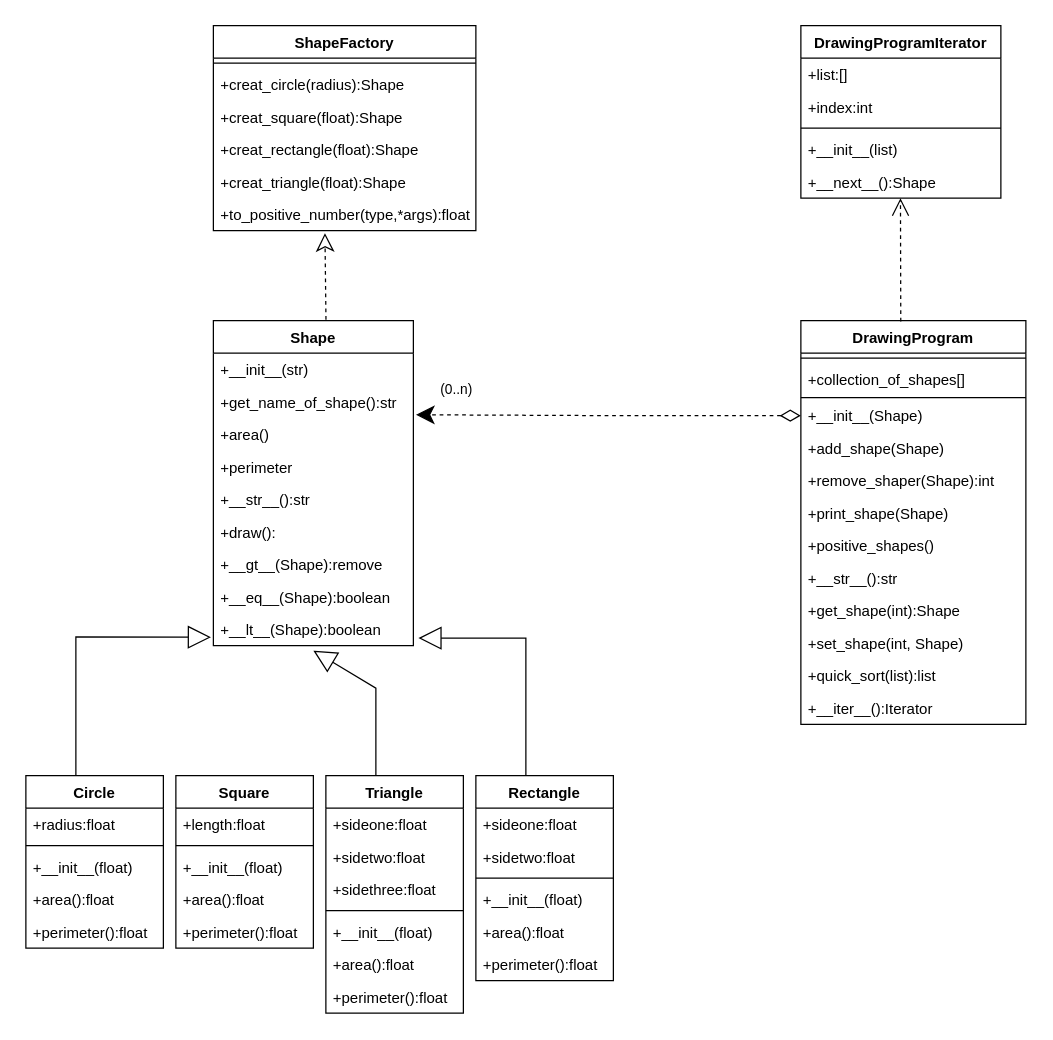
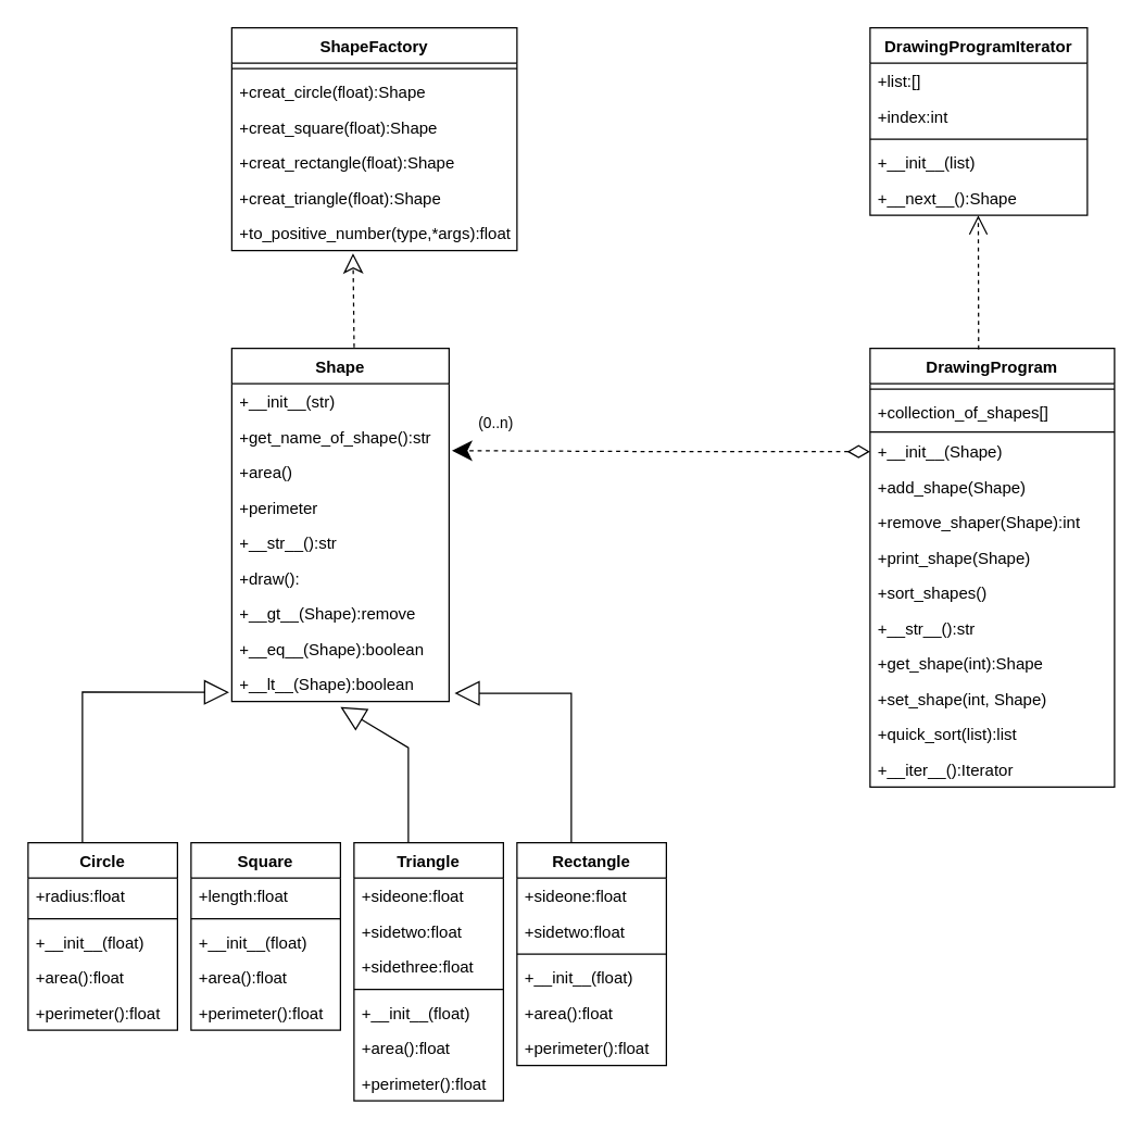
  <mxCell id="0" />
  <mxCell id="1" parent="0" />
  <mxCell id="2" value="Shape" style="swimlane;fontStyle=1;align=center;verticalAlign=top;childLayout=stackLayout;horizontal=1;startSize=26;horizontalStack=0;resizeParent=1;resizeParentMax=0;resizeLast=0;collapsible=1;marginBottom=0;" parent="1" vertex="1"><mxGeometry x="170" y="256" width="160" height="260" as="geometry" /></mxCell>
  <mxCell id="3" value="+__init__(str)" style="text;strokeColor=none;fillColor=none;align=left;verticalAlign=top;spacingLeft=4;spacingRight=4;overflow=hidden;rotatable=0;points=[[0,0.5],[1,0.5]];portConstraint=eastwest;" parent="2" vertex="1"><mxGeometry y="26" width="160" height="26" as="geometry" /></mxCell>
  <mxCell id="4" value="+get_name_of_shape():str" style="text;strokeColor=none;fillColor=none;align=left;verticalAlign=top;spacingLeft=4;spacingRight=4;overflow=hidden;rotatable=0;points=[[0,0.5],[1,0.5]];portConstraint=eastwest;" parent="2" vertex="1"><mxGeometry y="52" width="160" height="26" as="geometry" /></mxCell>
  <mxCell id="5" value="+area()" style="text;strokeColor=none;fillColor=none;align=left;verticalAlign=top;spacingLeft=4;spacingRight=4;overflow=hidden;rotatable=0;points=[[0,0.5],[1,0.5]];portConstraint=eastwest;" parent="2" vertex="1"><mxGeometry y="78" width="160" height="26" as="geometry" /></mxCell>
  <mxCell id="6" value="+perimeter" style="text;strokeColor=none;fillColor=none;align=left;verticalAlign=top;spacingLeft=4;spacingRight=4;overflow=hidden;rotatable=0;points=[[0,0.5],[1,0.5]];portConstraint=eastwest;" parent="2" vertex="1"><mxGeometry y="104" width="160" height="26" as="geometry" /></mxCell>
  <mxCell id="7" value="+__str__():str" style="text;strokeColor=none;fillColor=none;align=left;verticalAlign=top;spacingLeft=4;spacingRight=4;overflow=hidden;rotatable=0;points=[[0,0.5],[1,0.5]];portConstraint=eastwest;" parent="2" vertex="1"><mxGeometry y="130" width="160" height="26" as="geometry" /></mxCell>
  <mxCell id="8" value="+draw():" style="text;strokeColor=none;fillColor=none;align=left;verticalAlign=top;spacingLeft=4;spacingRight=4;overflow=hidden;rotatable=0;points=[[0,0.5],[1,0.5]];portConstraint=eastwest;" parent="2" vertex="1"><mxGeometry y="156" width="160" height="26" as="geometry" /></mxCell>
  <mxCell id="9" value="+__gt__(Shape):remove" style="text;strokeColor=none;fillColor=none;align=left;verticalAlign=top;spacingLeft=4;spacingRight=4;overflow=hidden;rotatable=0;points=[[0,0.5],[1,0.5]];portConstraint=eastwest;" parent="2" vertex="1"><mxGeometry y="182" width="160" height="26" as="geometry" /></mxCell>
  <mxCell id="10" value="+__eq__(Shape):boolean" style="text;strokeColor=none;fillColor=none;align=left;verticalAlign=top;spacingLeft=4;spacingRight=4;overflow=hidden;rotatable=0;points=[[0,0.5],[1,0.5]];portConstraint=eastwest;" parent="2" vertex="1"><mxGeometry y="208" width="160" height="26" as="geometry" /></mxCell>
  <mxCell id="11" value="+__lt__(Shape):boolean" style="text;strokeColor=none;fillColor=none;align=left;verticalAlign=top;spacingLeft=4;spacingRight=4;overflow=hidden;rotatable=0;points=[[0,0.5],[1,0.5]];portConstraint=eastwest;" parent="2" vertex="1"><mxGeometry y="234" width="160" height="26" as="geometry" /></mxCell>
  <mxCell id="12" value="DrawingProgram" style="swimlane;fontStyle=1;align=center;verticalAlign=top;childLayout=stackLayout;horizontal=1;startSize=26;horizontalStack=0;resizeParent=1;resizeParentMax=0;resizeLast=0;collapsible=1;marginBottom=0;fillColor=default;gradientColor=none;" parent="1" vertex="1"><mxGeometry x="640" y="256" width="180" height="323" as="geometry" /></mxCell>
  <mxCell id="13" value="" style="line;strokeWidth=1;fillColor=none;align=left;verticalAlign=middle;spacingTop=-1;spacingLeft=3;spacingRight=3;rotatable=0;labelPosition=right;points=[];portConstraint=eastwest;" parent="12" vertex="1"><mxGeometry y="26" width="180" height="8" as="geometry" /></mxCell>
  <mxCell id="14" value="+collection_of_shapes[]" style="text;strokeColor=none;fillColor=none;align=left;verticalAlign=top;spacingLeft=4;spacingRight=4;overflow=hidden;rotatable=0;points=[[0,0.5],[1,0.5]];portConstraint=eastwest;" parent="12" vertex="1"><mxGeometry y="34" width="180" height="26" as="geometry" /></mxCell>
  <mxCell id="15" value="" style="line;strokeWidth=1;fillColor=none;align=left;verticalAlign=middle;spacingTop=-1;spacingLeft=3;spacingRight=3;rotatable=0;labelPosition=right;points=[];portConstraint=eastwest;" parent="12" vertex="1"><mxGeometry y="60" width="180" height="3" as="geometry" /></mxCell>
  <mxCell id="16" value="+__init__(Shape)" style="text;strokeColor=none;fillColor=none;align=left;verticalAlign=top;spacingLeft=4;spacingRight=4;overflow=hidden;rotatable=0;points=[[0,0.5],[1,0.5]];portConstraint=eastwest;" parent="12" vertex="1"><mxGeometry y="63" width="180" height="26" as="geometry" /></mxCell>
  <mxCell id="17" value="+add_shape(Shape)" style="text;strokeColor=none;fillColor=none;align=left;verticalAlign=top;spacingLeft=4;spacingRight=4;overflow=hidden;rotatable=0;points=[[0,0.5],[1,0.5]];portConstraint=eastwest;" parent="12" vertex="1"><mxGeometry y="89" width="180" height="26" as="geometry" /></mxCell>
  <mxCell id="18" value="+remove_shaper(Shape):int" style="text;strokeColor=none;fillColor=none;align=left;verticalAlign=top;spacingLeft=4;spacingRight=4;overflow=hidden;rotatable=0;points=[[0,0.5],[1,0.5]];portConstraint=eastwest;" parent="12" vertex="1"><mxGeometry y="115" width="180" height="26" as="geometry" /></mxCell>
  <mxCell id="19" value="+print_shape(Shape)" style="text;strokeColor=none;fillColor=none;align=left;verticalAlign=top;spacingLeft=4;spacingRight=4;overflow=hidden;rotatable=0;points=[[0,0.5],[1,0.5]];portConstraint=eastwest;" parent="12" vertex="1"><mxGeometry y="141" width="180" height="26" as="geometry" /></mxCell>
- <mxCell id="20" value="+positive_shapes()" style="text;strokeColor=none;fillColor=none;align=left;verticalAlign=top;spacingLeft=4;spacingRight=4;overflow=hidden;rotatable=0;points=[[0,0.5],[1,0.5]];portConstraint=eastwest;" parent="12" vertex="1"><mxGeometry y="167" width="180" height="26" as="geometry" /></mxCell>
+ <mxCell id="20" value="+sort_shapes()" style="text;strokeColor=none;fillColor=none;align=left;verticalAlign=top;spacingLeft=4;spacingRight=4;overflow=hidden;rotatable=0;points=[[0,0.5],[1,0.5]];portConstraint=eastwest;" parent="12" vertex="1"><mxGeometry y="167" width="180" height="26" as="geometry" /></mxCell>
  <mxCell id="21" value="+__str__():str" style="text;strokeColor=none;fillColor=none;align=left;verticalAlign=top;spacingLeft=4;spacingRight=4;overflow=hidden;rotatable=0;points=[[0,0.5],[1,0.5]];portConstraint=eastwest;" parent="12" vertex="1"><mxGeometry y="193" width="180" height="26" as="geometry" /></mxCell>
  <mxCell id="22" value="+get_shape(int):Shape" style="text;strokeColor=none;fillColor=none;align=left;verticalAlign=top;spacingLeft=4;spacingRight=4;overflow=hidden;rotatable=0;points=[[0,0.5],[1,0.5]];portConstraint=eastwest;" parent="12" vertex="1"><mxGeometry y="219" width="180" height="26" as="geometry" /></mxCell>
  <mxCell id="23" value="+set_shape(int, Shape)" style="text;strokeColor=none;fillColor=none;align=left;verticalAlign=top;spacingLeft=4;spacingRight=4;overflow=hidden;rotatable=0;points=[[0,0.5],[1,0.5]];portConstraint=eastwest;" parent="12" vertex="1"><mxGeometry y="245" width="180" height="26" as="geometry" /></mxCell>
  <mxCell id="24" value="+quick_sort(list):list" style="text;strokeColor=none;fillColor=none;align=left;verticalAlign=top;spacingLeft=4;spacingRight=4;overflow=hidden;rotatable=0;points=[[0,0.5],[1,0.5]];portConstraint=eastwest;" parent="12" vertex="1"><mxGeometry y="271" width="180" height="26" as="geometry" /></mxCell>
  <mxCell id="25" value="+__iter__():Iterator" style="text;strokeColor=none;fillColor=none;align=left;verticalAlign=top;spacingLeft=4;spacingRight=4;overflow=hidden;rotatable=0;points=[[0,0.5],[1,0.5]];portConstraint=eastwest;" parent="12" vertex="1"><mxGeometry y="297" width="180" height="26" as="geometry" /></mxCell>
  <mxCell id="26" value="Circle" style="swimlane;fontStyle=1;align=center;verticalAlign=top;childLayout=stackLayout;horizontal=1;startSize=26;horizontalStack=0;resizeParent=1;resizeParentMax=0;resizeLast=0;collapsible=1;marginBottom=0;" parent="1" vertex="1"><mxGeometry y="620" width="110" height="138" as="geometry" x="20" /></mxCell>
  <mxCell id="27" value="+radius:float" style="text;strokeColor=none;fillColor=none;align=left;verticalAlign=top;spacingLeft=4;spacingRight=4;overflow=hidden;rotatable=0;points=[[0,0.5],[1,0.5]];portConstraint=eastwest;" parent="26" vertex="1"><mxGeometry y="26" width="110" height="26" as="geometry" /></mxCell>
  <mxCell id="28" value="" style="line;strokeWidth=1;fillColor=none;align=left;verticalAlign=middle;spacingTop=-1;spacingLeft=3;spacingRight=3;rotatable=0;labelPosition=right;points=[];portConstraint=eastwest;" parent="26" vertex="1"><mxGeometry y="52" width="110" height="8" as="geometry" /></mxCell>
  <mxCell id="29" value="+__init__(float)" style="text;strokeColor=none;fillColor=none;align=left;verticalAlign=top;spacingLeft=4;spacingRight=4;overflow=hidden;rotatable=0;points=[[0,0.5],[1,0.5]];portConstraint=eastwest;" parent="26" vertex="1"><mxGeometry y="60" width="110" height="26" as="geometry" /></mxCell>
  <mxCell id="30" value="+area():float" style="text;strokeColor=none;fillColor=none;align=left;verticalAlign=top;spacingLeft=4;spacingRight=4;overflow=hidden;rotatable=0;points=[[0,0.5],[1,0.5]];portConstraint=eastwest;" parent="26" vertex="1"><mxGeometry y="86" width="110" height="26" as="geometry" /></mxCell>
  <mxCell id="31" value="+perimeter():float" style="text;strokeColor=none;fillColor=none;align=left;verticalAlign=top;spacingLeft=4;spacingRight=4;overflow=hidden;rotatable=0;points=[[0,0.5],[1,0.5]];portConstraint=eastwest;" parent="26" vertex="1"><mxGeometry y="112" width="110" height="26" as="geometry" /></mxCell>
  <mxCell id="32" value="" style="endArrow=block;endSize=16;endFill=0;html=1;rounded=0;entryX=-0.012;entryY=0.744;entryDx=0;entryDy=0;entryPerimeter=0;" parent="1" target="11" edge="1"><mxGeometry width="160" relative="1" as="geometry"><mxPoint x="60" y="620" as="sourcePoint" /><mxPoint x="520" y="290" as="targetPoint" /><Array as="points"><mxPoint x="60" y="509" /></Array></mxGeometry></mxCell>
  <mxCell id="33" value="Square" style="swimlane;fontStyle=1;align=center;verticalAlign=top;childLayout=stackLayout;horizontal=1;startSize=26;horizontalStack=0;resizeParent=1;resizeParentMax=0;resizeLast=0;collapsible=1;marginBottom=0;" parent="1" vertex="1"><mxGeometry x="140" y="620" width="110" height="138" as="geometry" /></mxCell>
  <mxCell id="34" value="+length:float" style="text;strokeColor=none;fillColor=none;align=left;verticalAlign=top;spacingLeft=4;spacingRight=4;overflow=hidden;rotatable=0;points=[[0,0.5],[1,0.5]];portConstraint=eastwest;" parent="33" vertex="1"><mxGeometry y="26" width="110" height="26" as="geometry" /></mxCell>
  <mxCell id="35" value="" style="line;strokeWidth=1;fillColor=none;align=left;verticalAlign=middle;spacingTop=-1;spacingLeft=3;spacingRight=3;rotatable=0;labelPosition=right;points=[];portConstraint=eastwest;" parent="33" vertex="1"><mxGeometry y="52" width="110" height="8" as="geometry" /></mxCell>
  <mxCell id="36" value="+__init__(float)" style="text;strokeColor=none;fillColor=none;align=left;verticalAlign=top;spacingLeft=4;spacingRight=4;overflow=hidden;rotatable=0;points=[[0,0.5],[1,0.5]];portConstraint=eastwest;" parent="33" vertex="1"><mxGeometry y="60" width="110" height="26" as="geometry" /></mxCell>
  <mxCell id="37" value="+area():float" style="text;strokeColor=none;fillColor=none;align=left;verticalAlign=top;spacingLeft=4;spacingRight=4;overflow=hidden;rotatable=0;points=[[0,0.5],[1,0.5]];portConstraint=eastwest;" parent="33" vertex="1"><mxGeometry y="86" width="110" height="26" as="geometry" /></mxCell>
  <mxCell id="38" value="+perimeter():float" style="text;strokeColor=none;fillColor=none;align=left;verticalAlign=top;spacingLeft=4;spacingRight=4;overflow=hidden;rotatable=0;points=[[0,0.5],[1,0.5]];portConstraint=eastwest;" parent="33" vertex="1"><mxGeometry y="112" width="110" height="26" as="geometry" /></mxCell>
  <mxCell id="39" value="Rectangle" style="swimlane;fontStyle=1;align=center;verticalAlign=top;childLayout=stackLayout;horizontal=1;startSize=26;horizontalStack=0;resizeParent=1;resizeParentMax=0;resizeLast=0;collapsible=1;marginBottom=0;" parent="1" vertex="1"><mxGeometry x="380" y="620" width="110" height="164" as="geometry" /></mxCell>
  <mxCell id="40" value="+sideone:float" style="text;strokeColor=none;fillColor=none;align=left;verticalAlign=top;spacingLeft=4;spacingRight=4;overflow=hidden;rotatable=0;points=[[0,0.5],[1,0.5]];portConstraint=eastwest;" parent="39" vertex="1"><mxGeometry y="26" width="110" height="26" as="geometry" /></mxCell>
  <mxCell id="41" value="+sidetwo:float" style="text;strokeColor=none;fillColor=none;align=left;verticalAlign=top;spacingLeft=4;spacingRight=4;overflow=hidden;rotatable=0;points=[[0,0.5],[1,0.5]];portConstraint=eastwest;" parent="39" vertex="1"><mxGeometry y="52" width="110" height="26" as="geometry" /></mxCell>
  <mxCell id="42" value="" style="line;strokeWidth=1;fillColor=none;align=left;verticalAlign=middle;spacingTop=-1;spacingLeft=3;spacingRight=3;rotatable=0;labelPosition=right;points=[];portConstraint=eastwest;" parent="39" vertex="1"><mxGeometry y="78" width="110" height="8" as="geometry" /></mxCell>
  <mxCell id="43" value="+__init__(float)" style="text;strokeColor=none;fillColor=none;align=left;verticalAlign=top;spacingLeft=4;spacingRight=4;overflow=hidden;rotatable=0;points=[[0,0.5],[1,0.5]];portConstraint=eastwest;" parent="39" vertex="1"><mxGeometry y="86" width="110" height="26" as="geometry" /></mxCell>
  <mxCell id="44" value="+area():float" style="text;strokeColor=none;fillColor=none;align=left;verticalAlign=top;spacingLeft=4;spacingRight=4;overflow=hidden;rotatable=0;points=[[0,0.5],[1,0.5]];portConstraint=eastwest;" parent="39" vertex="1"><mxGeometry y="112" width="110" height="26" as="geometry" /></mxCell>
  <mxCell id="45" value="+perimeter():float" style="text;strokeColor=none;fillColor=none;align=left;verticalAlign=top;spacingLeft=4;spacingRight=4;overflow=hidden;rotatable=0;points=[[0,0.5],[1,0.5]];portConstraint=eastwest;" parent="39" vertex="1"><mxGeometry y="138" width="110" height="26" as="geometry" /></mxCell>
  <mxCell id="46" value="Triangle" style="swimlane;fontStyle=1;align=center;verticalAlign=top;childLayout=stackLayout;horizontal=1;startSize=26;horizontalStack=0;resizeParent=1;resizeParentMax=0;resizeLast=0;collapsible=1;marginBottom=0;" parent="1" vertex="1"><mxGeometry x="260" y="620" width="110" height="190" as="geometry" /></mxCell>
  <mxCell id="47" value="+sideone:float" style="text;strokeColor=none;fillColor=none;align=left;verticalAlign=top;spacingLeft=4;spacingRight=4;overflow=hidden;rotatable=0;points=[[0,0.5],[1,0.5]];portConstraint=eastwest;" parent="46" vertex="1"><mxGeometry y="26" width="110" height="26" as="geometry" /></mxCell>
  <mxCell id="48" value="+sidetwo:float" style="text;strokeColor=none;fillColor=none;align=left;verticalAlign=top;spacingLeft=4;spacingRight=4;overflow=hidden;rotatable=0;points=[[0,0.5],[1,0.5]];portConstraint=eastwest;" parent="46" vertex="1"><mxGeometry y="52" width="110" height="26" as="geometry" /></mxCell>
  <mxCell id="49" value="+sidethree:float" style="text;strokeColor=none;fillColor=none;align=left;verticalAlign=top;spacingLeft=4;spacingRight=4;overflow=hidden;rotatable=0;points=[[0,0.5],[1,0.5]];portConstraint=eastwest;" parent="46" vertex="1"><mxGeometry y="78" width="110" height="26" as="geometry" /></mxCell>
  <mxCell id="50" value="" style="line;strokeWidth=1;fillColor=none;align=left;verticalAlign=middle;spacingTop=-1;spacingLeft=3;spacingRight=3;rotatable=0;labelPosition=right;points=[];portConstraint=eastwest;" parent="46" vertex="1"><mxGeometry y="104" width="110" height="8" as="geometry" /></mxCell>
  <mxCell id="51" value="+__init__(float)" style="text;strokeColor=none;fillColor=none;align=left;verticalAlign=top;spacingLeft=4;spacingRight=4;overflow=hidden;rotatable=0;points=[[0,0.5],[1,0.5]];portConstraint=eastwest;" parent="46" vertex="1"><mxGeometry y="112" width="110" height="26" as="geometry" /></mxCell>
  <mxCell id="52" value="+area():float" style="text;strokeColor=none;fillColor=none;align=left;verticalAlign=top;spacingLeft=4;spacingRight=4;overflow=hidden;rotatable=0;points=[[0,0.5],[1,0.5]];portConstraint=eastwest;" parent="46" vertex="1"><mxGeometry y="138" width="110" height="26" as="geometry" /></mxCell>
  <mxCell id="53" value="+perimeter():float" style="text;strokeColor=none;fillColor=none;align=left;verticalAlign=top;spacingLeft=4;spacingRight=4;overflow=hidden;rotatable=0;points=[[0,0.5],[1,0.5]];portConstraint=eastwest;" parent="46" vertex="1"><mxGeometry y="164" width="110" height="26" as="geometry" /></mxCell>
  <mxCell id="54" value="ShapeFactory" style="swimlane;fontStyle=1;align=center;verticalAlign=top;childLayout=stackLayout;horizontal=1;startSize=26;horizontalStack=0;resizeParent=1;resizeParentMax=0;resizeLast=0;collapsible=1;marginBottom=0;" parent="1" vertex="1"><mxGeometry x="170" y="20" width="210" height="164" as="geometry" /></mxCell>
  <mxCell id="55" value="" style="line;strokeWidth=1;fillColor=none;align=left;verticalAlign=middle;spacingTop=-1;spacingLeft=3;spacingRight=3;rotatable=0;labelPosition=right;points=[];portConstraint=eastwest;" parent="54" vertex="1"><mxGeometry y="26" width="210" height="8" as="geometry" /></mxCell>
- <mxCell id="56" value="+creat_circle(radius):Shape" style="text;strokeColor=none;fillColor=none;align=left;verticalAlign=top;spacingLeft=4;spacingRight=4;overflow=hidden;rotatable=0;points=[[0,0.5],[1,0.5]];portConstraint=eastwest;" parent="54" vertex="1"><mxGeometry y="34" width="210" height="26" as="geometry" /></mxCell>
+ <mxCell id="56" value="+creat_circle(float):Shape" style="text;strokeColor=none;fillColor=none;align=left;verticalAlign=top;spacingLeft=4;spacingRight=4;overflow=hidden;rotatable=0;points=[[0,0.5],[1,0.5]];portConstraint=eastwest;" parent="54" vertex="1"><mxGeometry y="34" width="210" height="26" as="geometry" /></mxCell>
  <mxCell id="57" value="+creat_square(float):Shape" style="text;strokeColor=none;fillColor=none;align=left;verticalAlign=top;spacingLeft=4;spacingRight=4;overflow=hidden;rotatable=0;points=[[0,0.5],[1,0.5]];portConstraint=eastwest;" parent="54" vertex="1"><mxGeometry y="60" width="210" height="26" as="geometry" /></mxCell>
  <mxCell id="58" value="+creat_rectangle(float):Shape" style="text;strokeColor=none;fillColor=none;align=left;verticalAlign=top;spacingLeft=4;spacingRight=4;overflow=hidden;rotatable=0;points=[[0,0.5],[1,0.5]];portConstraint=eastwest;" parent="54" vertex="1"><mxGeometry y="86" width="210" height="26" as="geometry" /></mxCell>
  <mxCell id="59" value="+creat_triangle(float):Shape" style="text;strokeColor=none;fillColor=none;align=left;verticalAlign=top;spacingLeft=4;spacingRight=4;overflow=hidden;rotatable=0;points=[[0,0.5],[1,0.5]];portConstraint=eastwest;" parent="54" vertex="1"><mxGeometry y="112" width="210" height="26" as="geometry" /></mxCell>
  <mxCell id="60" value="+to_positive_number(type,*args):float" style="text;strokeColor=none;fillColor=none;align=left;verticalAlign=top;spacingLeft=4;spacingRight=4;overflow=hidden;rotatable=0;points=[[0,0.5],[1,0.5]];portConstraint=eastwest;" parent="54" vertex="1"><mxGeometry y="138" width="210" height="26" as="geometry" /></mxCell>
  <mxCell id="61" value="DrawingProgramIterator" style="swimlane;fontStyle=1;align=center;verticalAlign=top;childLayout=stackLayout;horizontal=1;startSize=26;horizontalStack=0;resizeParent=1;resizeParentMax=0;resizeLast=0;collapsible=1;marginBottom=0;" parent="1" vertex="1"><mxGeometry x="640" y="20" width="160" height="138" as="geometry" /></mxCell>
  <mxCell id="62" value="+list:[]" style="text;strokeColor=none;fillColor=none;align=left;verticalAlign=top;spacingLeft=4;spacingRight=4;overflow=hidden;rotatable=0;points=[[0,0.5],[1,0.5]];portConstraint=eastwest;" parent="61" vertex="1"><mxGeometry y="26" width="160" height="26" as="geometry" /></mxCell>
  <mxCell id="63" value="+index:int" style="text;strokeColor=none;fillColor=none;align=left;verticalAlign=top;spacingLeft=4;spacingRight=4;overflow=hidden;rotatable=0;points=[[0,0.5],[1,0.5]];portConstraint=eastwest;" parent="61" vertex="1"><mxGeometry y="52" width="160" height="26" as="geometry" /></mxCell>
  <mxCell id="64" value="" style="line;strokeWidth=1;fillColor=none;align=left;verticalAlign=middle;spacingTop=-1;spacingLeft=3;spacingRight=3;rotatable=0;labelPosition=right;points=[];portConstraint=eastwest;" parent="61" vertex="1"><mxGeometry y="78" width="160" height="8" as="geometry" /></mxCell>
  <mxCell id="65" value="+__init__(list)" style="text;strokeColor=none;fillColor=none;align=left;verticalAlign=top;spacingLeft=4;spacingRight=4;overflow=hidden;rotatable=0;points=[[0,0.5],[1,0.5]];portConstraint=eastwest;" parent="61" vertex="1"><mxGeometry y="86" width="160" height="26" as="geometry" /></mxCell>
  <mxCell id="66" value="+__next__():Shape" style="text;strokeColor=none;fillColor=none;align=left;verticalAlign=top;spacingLeft=4;spacingRight=4;overflow=hidden;rotatable=0;points=[[0,0.5],[1,0.5]];portConstraint=eastwest;" parent="61" vertex="1"><mxGeometry y="112" width="160" height="26" as="geometry" /></mxCell>
  <mxCell id="67" value="(0..n)" style="endArrow=classic;html=1;endSize=12;startArrow=diamondThin;startSize=14;startFill=0;edgeStyle=orthogonalEdgeStyle;align=left;verticalAlign=bottom;rounded=0;exitX=0;exitY=0.5;exitDx=0;exitDy=0;entryX=1.013;entryY=-0.103;entryDx=0;entryDy=0;entryPerimeter=0;dashed=1;" parent="1" source="16" target="5" edge="1"><mxGeometry x="0.884" y="-11" relative="1" as="geometry"><mxPoint x="390" y="370" as="sourcePoint" /><mxPoint x="550" y="370" as="targetPoint" /><mxPoint as="offset" /></mxGeometry></mxCell>
  <mxCell id="68" value="" style="endArrow=block;endSize=16;endFill=0;html=1;rounded=0;entryX=1.025;entryY=0.769;entryDx=0;entryDy=0;entryPerimeter=0;" parent="1" target="11" edge="1"><mxGeometry width="160" relative="1" as="geometry"><mxPoint x="420" y="620" as="sourcePoint" /><mxPoint x="530" y="358.48" as="targetPoint" /><Array as="points"><mxPoint x="420" y="510" /></Array></mxGeometry></mxCell>
  <mxCell id="69" value="" style="endArrow=block;endSize=16;endFill=0;html=1;rounded=0;" parent="1" edge="1"><mxGeometry width="160" relative="1" as="geometry"><mxPoint x="300" y="620" as="sourcePoint" /><mxPoint x="250" y="520" as="targetPoint" /><Array as="points"><mxPoint x="300" y="550" /></Array></mxGeometry></mxCell>
  <mxCell id="70" value="" style="endArrow=classic;dashed=1;endFill=0;endSize=12;html=1;rounded=0;entryX=0.425;entryY=1.077;entryDx=0;entryDy=0;entryPerimeter=0;exitX=0.563;exitY=-0.003;exitDx=0;exitDy=0;exitPerimeter=0;" parent="1" source="2" target="60" edge="1"><mxGeometry width="160" relative="1" as="geometry"><mxPoint x="259" y="250" as="sourcePoint" /><mxPoint x="410" y="320" as="targetPoint" /></mxGeometry></mxCell>
  <mxCell id="71" value="" style="endArrow=open;dashed=1;endFill=0;endSize=12;html=1;rounded=0;entryX=0.425;entryY=1.077;entryDx=0;entryDy=0;entryPerimeter=0;exitX=0.444;exitY=0.002;exitDx=0;exitDy=0;exitPerimeter=0;" parent="1" source="12" edge="1"><mxGeometry width="160" relative="1" as="geometry"><mxPoint x="720" y="250" as="sourcePoint" /><mxPoint x="719.67" y="158.002" as="targetPoint" /></mxGeometry></mxCell>
